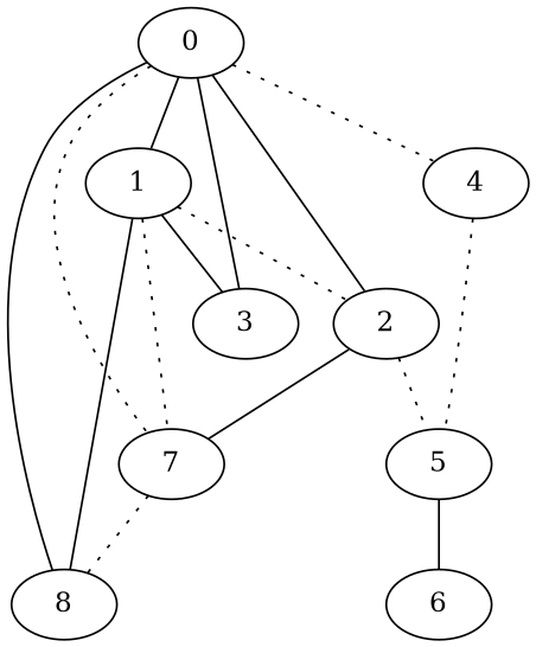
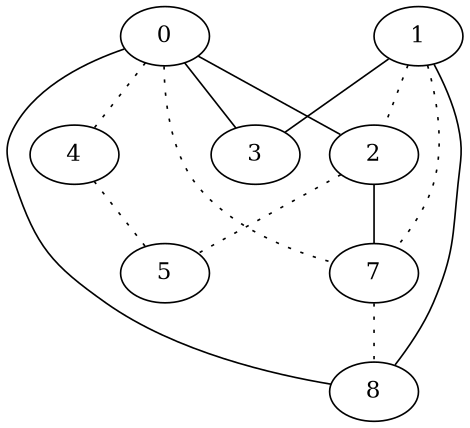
  graph {
    n1 [label=0]
    n2 [label=1]
    n3 [label=2]
    n4 [label=3]
    n5 [label=4]
    n6 [label=7]
    n7 [label=8]
    n8 [label=5]
-   n9 [label=6]
-   n1 -- n2
    n1 -- n3
    n1 -- n4
    n1 -- n5 [style=dotted]
    n1 -- n6 [style=dotted]
    n1 -- n7
    n2 -- n3 [style=dotted]
    n2 -- n4
    n2 -- n6 [style=dotted]
    n2 -- n7 [style=solid]
    n3 -- n6
    n3 -- n8 [style=dotted]
    n5 -- n8 [style=dotted]
    n6 -- n7 [style=dotted]
-   n8 -- n9
  }
